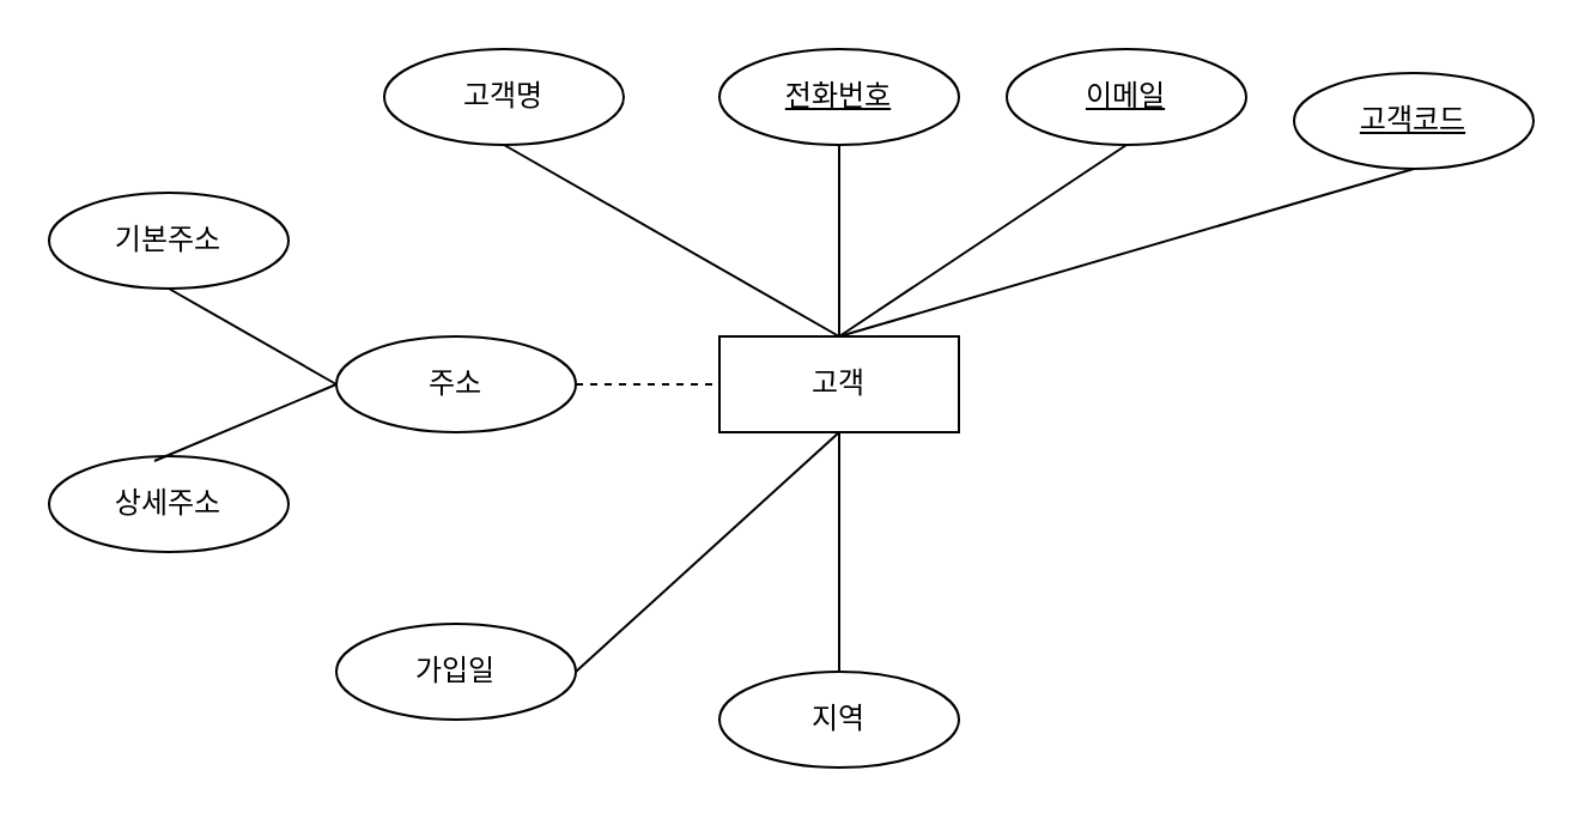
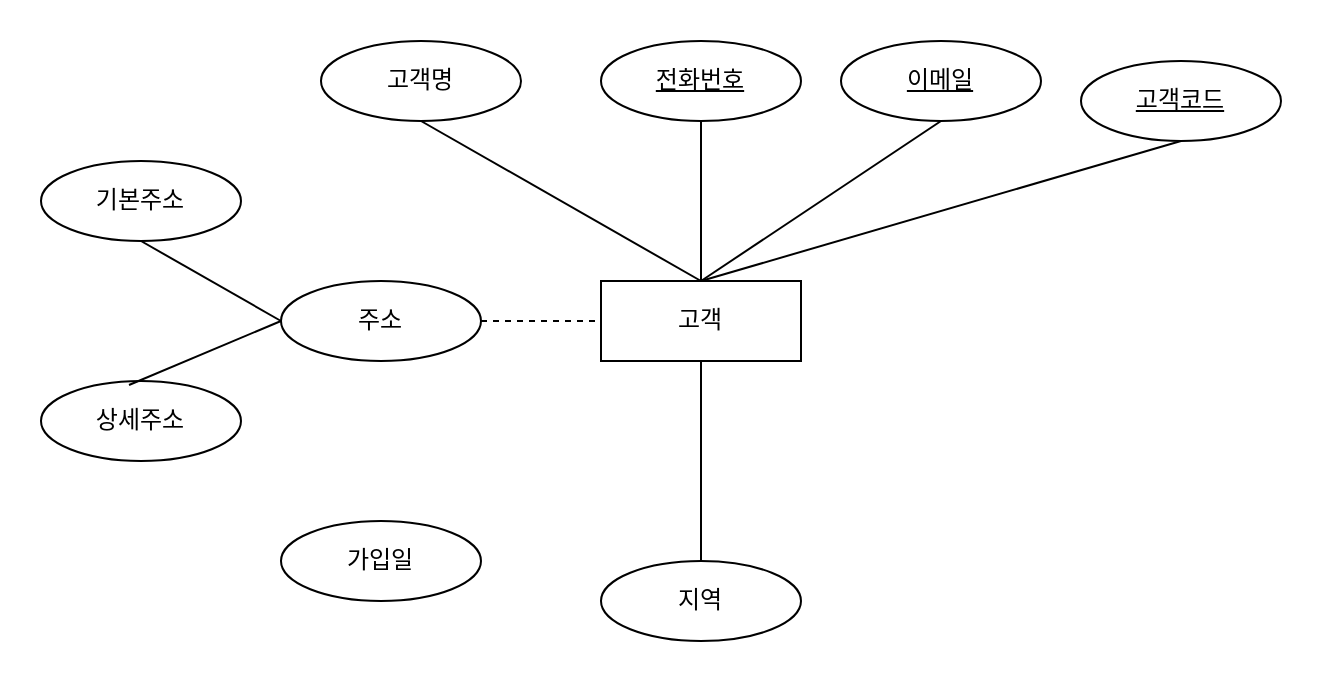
  <mxCell id="0" />
  <mxCell id="1" parent="0" />
  <mxCell id="2" value="고객" style="whiteSpace=wrap;html=1;align=center;" vertex="1" parent="1"><mxGeometry x="300" y="140" width="100" height="40" as="geometry" /></mxCell>
  <mxCell id="3" value="고객명" style="ellipse;whiteSpace=wrap;html=1;align=center;" vertex="1" parent="1"><mxGeometry x="160" y="20" width="100" height="40" as="geometry" /></mxCell>
  <mxCell id="4" value="" style="endArrow=none;html=1;rounded=0;exitX=0.5;exitY=1;exitDx=0;exitDy=0;entryX=0.5;entryY=0;entryDx=0;entryDy=0;" edge="1" parent="1" source="3" target="2"><mxGeometry relative="1" as="geometry"><mxPoint x="280" y="170" as="sourcePoint" /><mxPoint x="440" y="170" as="targetPoint" /></mxGeometry></mxCell>
  <mxCell id="5" value="전화번호" style="ellipse;whiteSpace=wrap;html=1;align=center;fontStyle=4;" vertex="1" parent="1"><mxGeometry x="300" y="20" width="100" height="40" as="geometry" /></mxCell>
  <mxCell id="6" value="" style="endArrow=none;html=1;rounded=0;exitX=0.5;exitY=1;exitDx=0;exitDy=0;entryX=0.5;entryY=0;entryDx=0;entryDy=0;" edge="1" parent="1" source="5" target="2"><mxGeometry relative="1" as="geometry"><mxPoint x="310" y="70" as="sourcePoint" /><mxPoint x="370" y="110" as="targetPoint" /></mxGeometry></mxCell>
  <mxCell id="7" value="이메일" style="ellipse;whiteSpace=wrap;html=1;align=center;fontStyle=4;" vertex="1" parent="1"><mxGeometry x="420" y="20" width="100" height="40" as="geometry" /></mxCell>
  <mxCell id="8" value="고객코드" style="ellipse;whiteSpace=wrap;html=1;align=center;fontStyle=4;" vertex="1" parent="1"><mxGeometry x="540" y="30" width="100" height="40" as="geometry" /></mxCell>
  <mxCell id="9" value="" style="endArrow=none;html=1;rounded=0;exitX=0.5;exitY=1;exitDx=0;exitDy=0;entryX=0.5;entryY=0;entryDx=0;entryDy=0;" edge="1" parent="1" source="7" target="2"><mxGeometry relative="1" as="geometry"><mxPoint x="360" y="70" as="sourcePoint" /><mxPoint x="360" y="150" as="targetPoint" /></mxGeometry></mxCell>
  <mxCell id="10" value="" style="endArrow=none;html=1;rounded=0;exitX=0.5;exitY=1;exitDx=0;exitDy=0;entryX=0.5;entryY=0;entryDx=0;entryDy=0;" edge="1" parent="1" source="8" target="2"><mxGeometry relative="1" as="geometry"><mxPoint x="370" y="80" as="sourcePoint" /><mxPoint x="370" y="160" as="targetPoint" /></mxGeometry></mxCell>
  <mxCell id="11" value="주소" style="ellipse;whiteSpace=wrap;html=1;align=center;" vertex="1" parent="1"><mxGeometry x="140" y="140" width="100" height="40" as="geometry" /></mxCell>
  <mxCell id="12" value="상세주소" style="ellipse;whiteSpace=wrap;html=1;align=center;" vertex="1" parent="1"><mxGeometry x="20" y="190" width="100" height="40" as="geometry" /></mxCell>
  <mxCell id="13" value="기본주소" style="ellipse;whiteSpace=wrap;html=1;align=center;" vertex="1" parent="1"><mxGeometry x="20" y="80" width="100" height="40" as="geometry" /></mxCell>
  <mxCell id="14" value="가입일" style="ellipse;whiteSpace=wrap;html=1;align=center;" vertex="1" parent="1"><mxGeometry x="140" y="260" width="100" height="40" as="geometry" /></mxCell>
  <mxCell id="15" value="" style="endArrow=none;html=1;rounded=0;exitX=1;exitY=0.5;exitDx=0;exitDy=0;entryX=0;entryY=0.5;entryDx=0;entryDy=0;dashed=1;" edge="1" parent="1" source="11" target="2"><mxGeometry relative="1" as="geometry"><mxPoint x="220" y="70" as="sourcePoint" /><mxPoint x="360" y="150" as="targetPoint" /></mxGeometry></mxCell>
  <mxCell id="16" value="" style="endArrow=none;html=1;rounded=0;exitX=0.5;exitY=1;exitDx=0;exitDy=0;entryX=0;entryY=0.5;entryDx=0;entryDy=0;" edge="1" parent="1" source="13" target="11"><mxGeometry relative="1" as="geometry"><mxPoint x="230" y="80" as="sourcePoint" /><mxPoint x="370" y="160" as="targetPoint" /></mxGeometry></mxCell>
  <mxCell id="17" value="" style="endArrow=none;html=1;rounded=0;exitX=0.44;exitY=0.05;exitDx=0;exitDy=0;exitPerimeter=0;entryX=0;entryY=0.5;entryDx=0;entryDy=0;" edge="1" parent="1" source="12" target="11"><mxGeometry relative="1" as="geometry"><mxPoint x="240" y="90" as="sourcePoint" /><mxPoint x="140" y="160" as="targetPoint" /></mxGeometry></mxCell>
- <mxCell id="18" value="" style="endArrow=none;html=1;rounded=0;exitX=1;exitY=0.5;exitDx=0;exitDy=0;entryX=0.5;entryY=1;entryDx=0;entryDy=0;" edge="1" parent="1" source="14" target="2"><mxGeometry relative="1" as="geometry"><mxPoint x="250" y="100" as="sourcePoint" /><mxPoint x="390" y="180" as="targetPoint" /></mxGeometry></mxCell>
  <mxCell id="19" value="지역" style="ellipse;whiteSpace=wrap;html=1;align=center;" vertex="1" parent="1"><mxGeometry x="300" y="280" width="100" height="40" as="geometry" /></mxCell>
  <mxCell id="20" value="" style="endArrow=none;html=1;rounded=0;exitX=0.5;exitY=0;exitDx=0;exitDy=0;" edge="1" parent="1" source="19"><mxGeometry relative="1" as="geometry"><mxPoint x="250" y="290" as="sourcePoint" /><mxPoint x="350" y="180" as="targetPoint" /></mxGeometry></mxCell>
